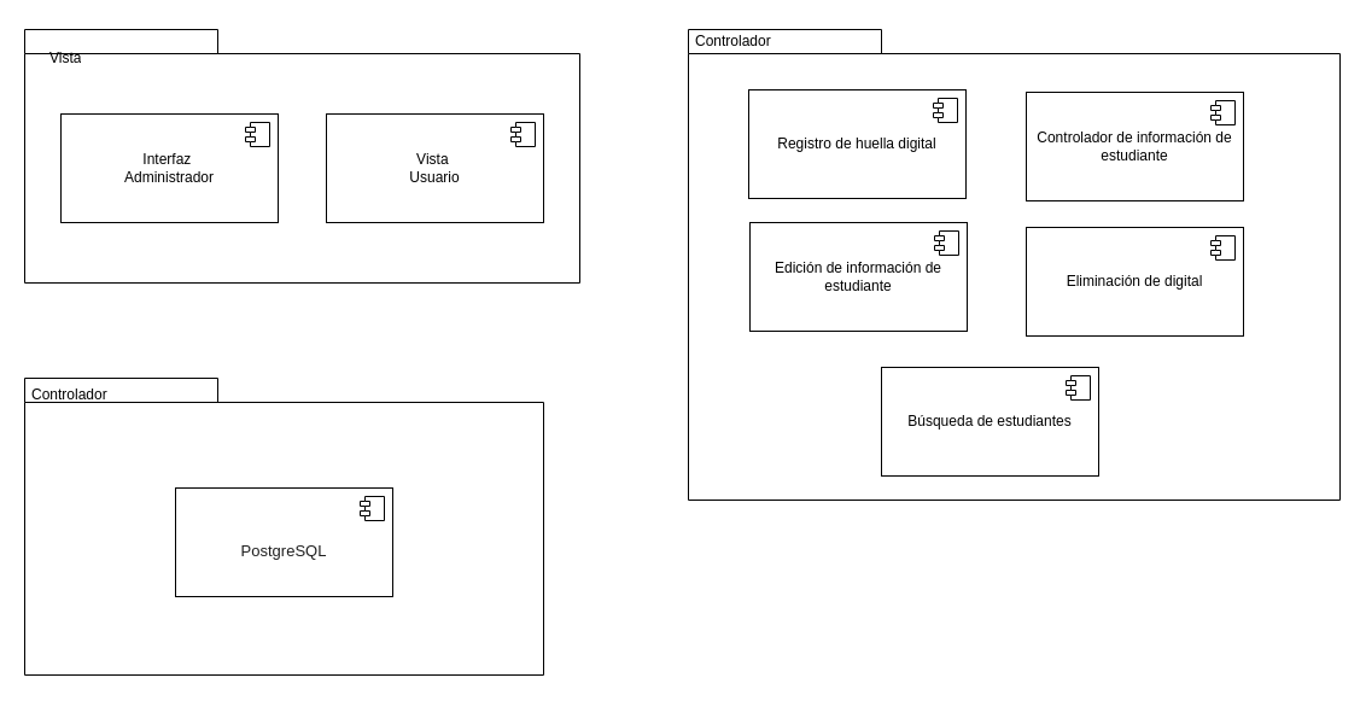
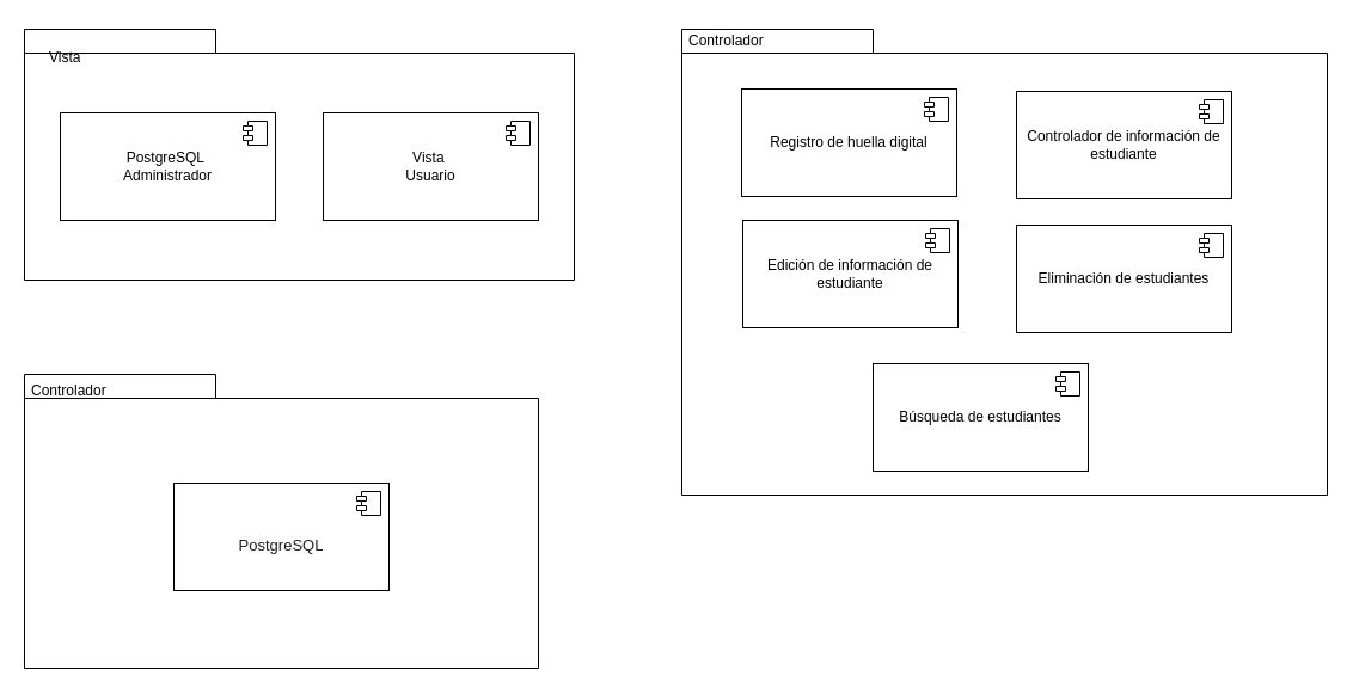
  <mxCell id="0" />
  <mxCell id="1" parent="0" />
  <mxCell id="2" value="" style="shape=folder;fontStyle=1;spacingTop=10;tabWidth=160;tabHeight=20;tabPosition=left;html=1;whiteSpace=wrap;" vertex="1" parent="1"><mxGeometry x="20" y="24" width="460" height="210" as="geometry" /></mxCell>
- <mxCell id="3" value="Interfaz&amp;nbsp;&lt;div&gt;Administrador&lt;/div&gt;" style="html=1;dropTarget=0;whiteSpace=wrap;" vertex="1" parent="1"><mxGeometry x="50" y="94" width="180" height="90" as="geometry" /></mxCell>
+ <mxCell id="3" value="PostgreSQL&amp;nbsp;&lt;div&gt;Administrador&lt;/div&gt;" style="html=1;dropTarget=0;whiteSpace=wrap;" vertex="1" parent="1"><mxGeometry x="50" y="94" width="180" height="90" as="geometry" /></mxCell>
  <mxCell id="4" value="" style="shape=module;jettyWidth=8;jettyHeight=4;" vertex="1" parent="3"><mxGeometry x="1" width="20" height="20" relative="1" as="geometry"><mxPoint x="-27" y="7" as="offset" /></mxGeometry></mxCell>
  <mxCell id="5" value="Vista&amp;nbsp;&lt;div&gt;Usuario&lt;/div&gt;" style="html=1;dropTarget=0;whiteSpace=wrap;" vertex="1" parent="1"><mxGeometry x="270" y="94" width="180" height="90" as="geometry" /></mxCell>
  <mxCell id="6" value="" style="shape=module;jettyWidth=8;jettyHeight=4;" vertex="1" parent="5"><mxGeometry x="1" width="20" height="20" relative="1" as="geometry"><mxPoint x="-27" y="7" as="offset" /></mxGeometry></mxCell>
  <mxCell id="7" value="Vista" style="text;strokeColor=none;fillColor=none;align=left;verticalAlign=top;spacingLeft=4;spacingRight=4;overflow=hidden;rotatable=0;points=[[0,0.5],[1,0.5]];portConstraint=eastwest;whiteSpace=wrap;html=1;" vertex="1" parent="1"><mxGeometry x="35" y="34" width="100" height="26" as="geometry" /></mxCell>
  <mxCell id="8" value="" style="shape=folder;fontStyle=1;spacingTop=10;tabWidth=160;tabHeight=20;tabPosition=left;html=1;whiteSpace=wrap;" vertex="1" parent="1"><mxGeometry x="570" y="24" width="540" height="390" as="geometry" /></mxCell>
  <mxCell id="9" value="Controlador" style="text;strokeColor=none;fillColor=none;align=left;verticalAlign=top;spacingLeft=4;spacingRight=4;overflow=hidden;rotatable=0;points=[[0,0.5],[1,0.5]];portConstraint=eastwest;whiteSpace=wrap;html=1;" vertex="1" parent="1"><mxGeometry x="570" y="20" width="100" height="26" as="geometry" /></mxCell>
  <mxCell id="10" value="Registro de huella digital" style="html=1;dropTarget=0;whiteSpace=wrap;" vertex="1" parent="1"><mxGeometry x="620" y="74" width="180" height="90" as="geometry" /></mxCell>
  <mxCell id="11" value="" style="shape=module;jettyWidth=8;jettyHeight=4;" vertex="1" parent="10"><mxGeometry x="1" width="20" height="20" relative="1" as="geometry"><mxPoint x="-27" y="7" as="offset" /></mxGeometry></mxCell>
  <mxCell id="12" value="Controlador de información de estudiante" style="html=1;dropTarget=0;whiteSpace=wrap;" vertex="1" parent="1"><mxGeometry x="850" y="76" width="180" height="90" as="geometry" /></mxCell>
  <mxCell id="13" value="" style="shape=module;jettyWidth=8;jettyHeight=4;" vertex="1" parent="12"><mxGeometry x="1" width="20" height="20" relative="1" as="geometry"><mxPoint x="-27" y="7" as="offset" /></mxGeometry></mxCell>
  <mxCell id="14" value="Edición de información de estudiante" style="html=1;dropTarget=0;whiteSpace=wrap;" vertex="1" parent="1"><mxGeometry x="621" y="184" width="180" height="90" as="geometry" /></mxCell>
  <mxCell id="15" value="" style="shape=module;jettyWidth=8;jettyHeight=4;" vertex="1" parent="14"><mxGeometry x="1" width="20" height="20" relative="1" as="geometry"><mxPoint x="-27" y="7" as="offset" /></mxGeometry></mxCell>
- <mxCell id="16" value="Eliminación de digital" style="html=1;dropTarget=0;whiteSpace=wrap;" vertex="1" parent="1"><mxGeometry x="850" y="188" width="180" height="90" as="geometry" /></mxCell>
+ <mxCell id="16" value="Eliminación de estudiantes" style="html=1;dropTarget=0;whiteSpace=wrap;" vertex="1" parent="1"><mxGeometry x="850" y="188" width="180" height="90" as="geometry" /></mxCell>
  <mxCell id="17" value="" style="shape=module;jettyWidth=8;jettyHeight=4;" vertex="1" parent="16"><mxGeometry x="1" width="20" height="20" relative="1" as="geometry"><mxPoint x="-27" y="7" as="offset" /></mxGeometry></mxCell>
  <mxCell id="18" value="Búsqueda de estudiantes" style="html=1;dropTarget=0;whiteSpace=wrap;" vertex="1" parent="1"><mxGeometry x="730" y="304" width="180" height="90" as="geometry" /></mxCell>
  <mxCell id="19" value="" style="shape=module;jettyWidth=8;jettyHeight=4;" vertex="1" parent="18"><mxGeometry x="1" width="20" height="20" relative="1" as="geometry"><mxPoint x="-27" y="7" as="offset" /></mxGeometry></mxCell>
  <mxCell id="20" value="" style="shape=folder;fontStyle=1;spacingTop=10;tabWidth=160;tabHeight=20;tabPosition=left;html=1;whiteSpace=wrap;" vertex="1" parent="1"><mxGeometry x="20" y="313" width="430" height="246" as="geometry" /></mxCell>
  <mxCell id="21" value="&lt;br&gt;&lt;div&gt;&lt;span style=&quot;color: rgb(31, 31, 31); font-family: &amp;quot;Google Sans&amp;quot;, Arial, sans-serif-medium, sans-serif; text-align: start; background-color: rgb(255, 255, 255);&quot;&gt;&lt;font style=&quot;font-size: 13px;&quot;&gt;PostgreSQL&lt;/font&gt;&lt;/span&gt;&lt;/div&gt;" style="html=1;dropTarget=0;whiteSpace=wrap;" vertex="1" parent="1"><mxGeometry x="145" y="404" width="180" height="90" as="geometry" /></mxCell>
  <mxCell id="22" value="" style="shape=module;jettyWidth=8;jettyHeight=4;" vertex="1" parent="21"><mxGeometry x="1" width="20" height="20" relative="1" as="geometry"><mxPoint x="-27" y="7" as="offset" /></mxGeometry></mxCell>
  <mxCell id="23" value="Controlador" style="text;strokeColor=none;fillColor=none;align=left;verticalAlign=top;spacingLeft=4;spacingRight=4;overflow=hidden;rotatable=0;points=[[0,0.5],[1,0.5]];portConstraint=eastwest;whiteSpace=wrap;html=1;" vertex="1" parent="1"><mxGeometry x="20" y="313" width="100" height="26" as="geometry" /></mxCell>
